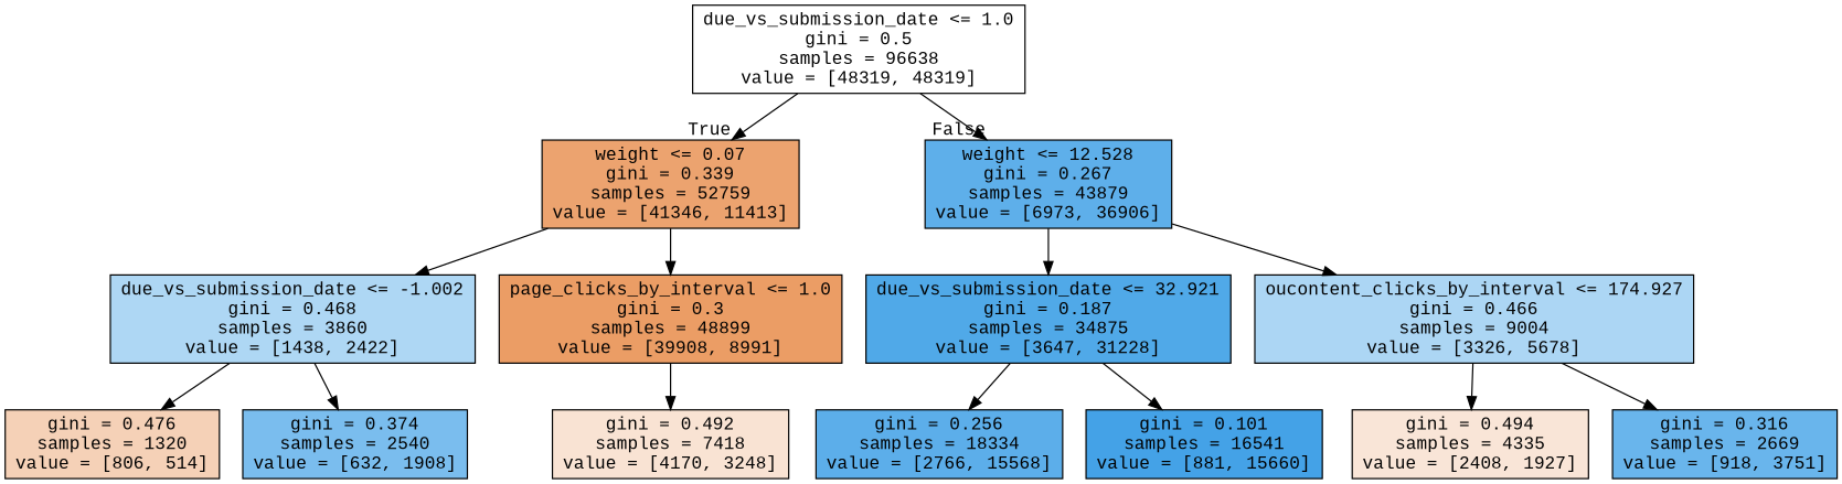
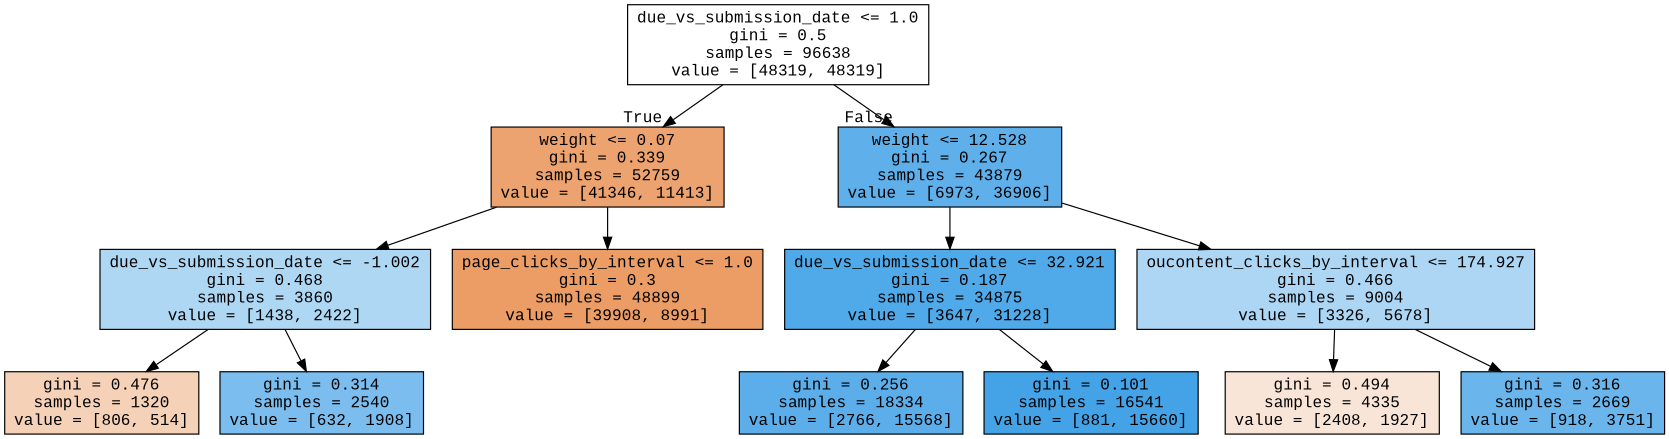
  digraph {
    fontname="Liberation Mono"
    node [color=black fontname="Liberation Mono" shape=box style=filled]
    edge [fontname="Liberation Mono"]
    n1 [fillcolor="#e5813900" label="due_vs_submission_date <= 1.0\ngini = 0.5\nsamples = 96638\nvalue = [48319, 48319]"]
    n2 [fillcolor="#e58139b9" label="weight <= 0.07\ngini = 0.339\nsamples = 52759\nvalue = [41346, 11413]"]
    n3 [fillcolor="#399de5cf" label="weight <= 12.528\ngini = 0.267\nsamples = 43879\nvalue = [6973, 36906]"]
    n4 [fillcolor="#399de568" label="due_vs_submission_date <= -1.002\ngini = 0.468\nsamples = 3860\nvalue = [1438, 2422]"]
    n5 [fillcolor="#e58139c6" label="page_clicks_by_interval <= 1.0\ngini = 0.3\nsamples = 48899\nvalue = [39908, 8991]"]
    n6 [fillcolor="#399de5e1" label="due_vs_submission_date <= 32.921\ngini = 0.187\nsamples = 34875\nvalue = [3647, 31228]"]
    n7 [fillcolor="#399de56a" label="oucontent_clicks_by_interval <= 174.927\ngini = 0.466\nsamples = 9004\nvalue = [3326, 5678]"]
    n8 [fillcolor="#e581395c" label="gini = 0.476\nsamples = 1320\nvalue = [806, 514]"]
-   n9 [fillcolor="#399de5ab" label="gini = 0.374\nsamples = 2540\nvalue = [632, 1908]"]
-   n10 [fillcolor="#e5813938" label="gini = 0.492\nsamples = 7418\nvalue = [4170, 3248]"]
+   n9 [fillcolor="#399de5ab" label="gini = 0.314\nsamples = 2540\nvalue = [632, 1908]"]
    n11 [fillcolor="#399de5d2" label="gini = 0.256\nsamples = 18334\nvalue = [2766, 15568]"]
    n12 [fillcolor="#399de5f1" label="gini = 0.101\nsamples = 16541\nvalue = [881, 15660]"]
    n13 [fillcolor="#e5813933" label="gini = 0.494\nsamples = 4335\nvalue = [2408, 1927]"]
    n14 [fillcolor="#399de5c1" label="gini = 0.316\nsamples = 2669\nvalue = [918, 3751]"]
    n1 -> n2 [headlabel=True labelangle=45 labeldistance=2.5]
    n1 -> n3 [headlabel=False labelangle=-45 labeldistance=2.5]
    n2 -> n4
    n2 -> n5
    n3 -> n6
    n3 -> n7
    n4 -> n8
    n4 -> n9
-   n5 -> n10
    n6 -> n11
    n6 -> n12
    n7 -> n13
    n7 -> n14
  }
